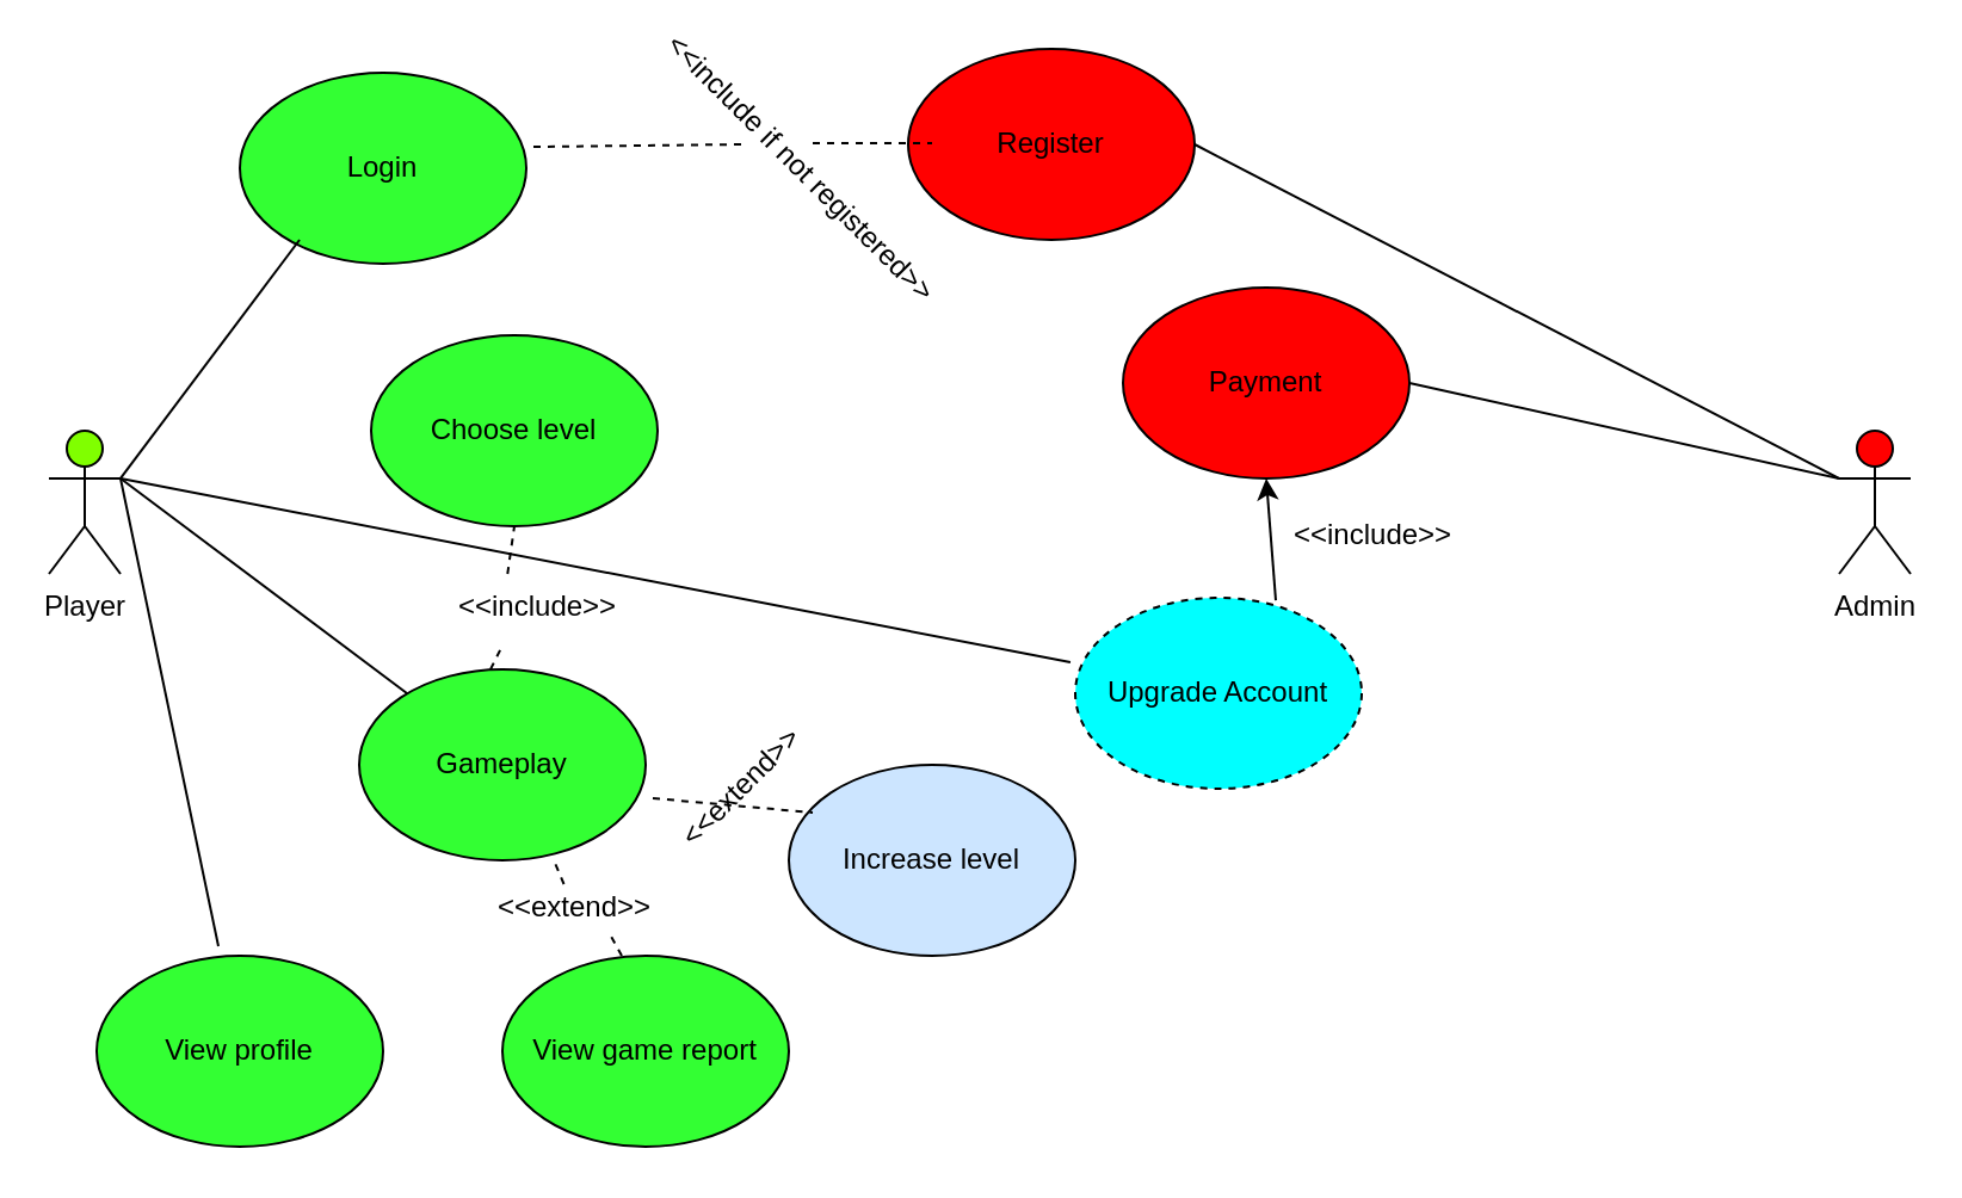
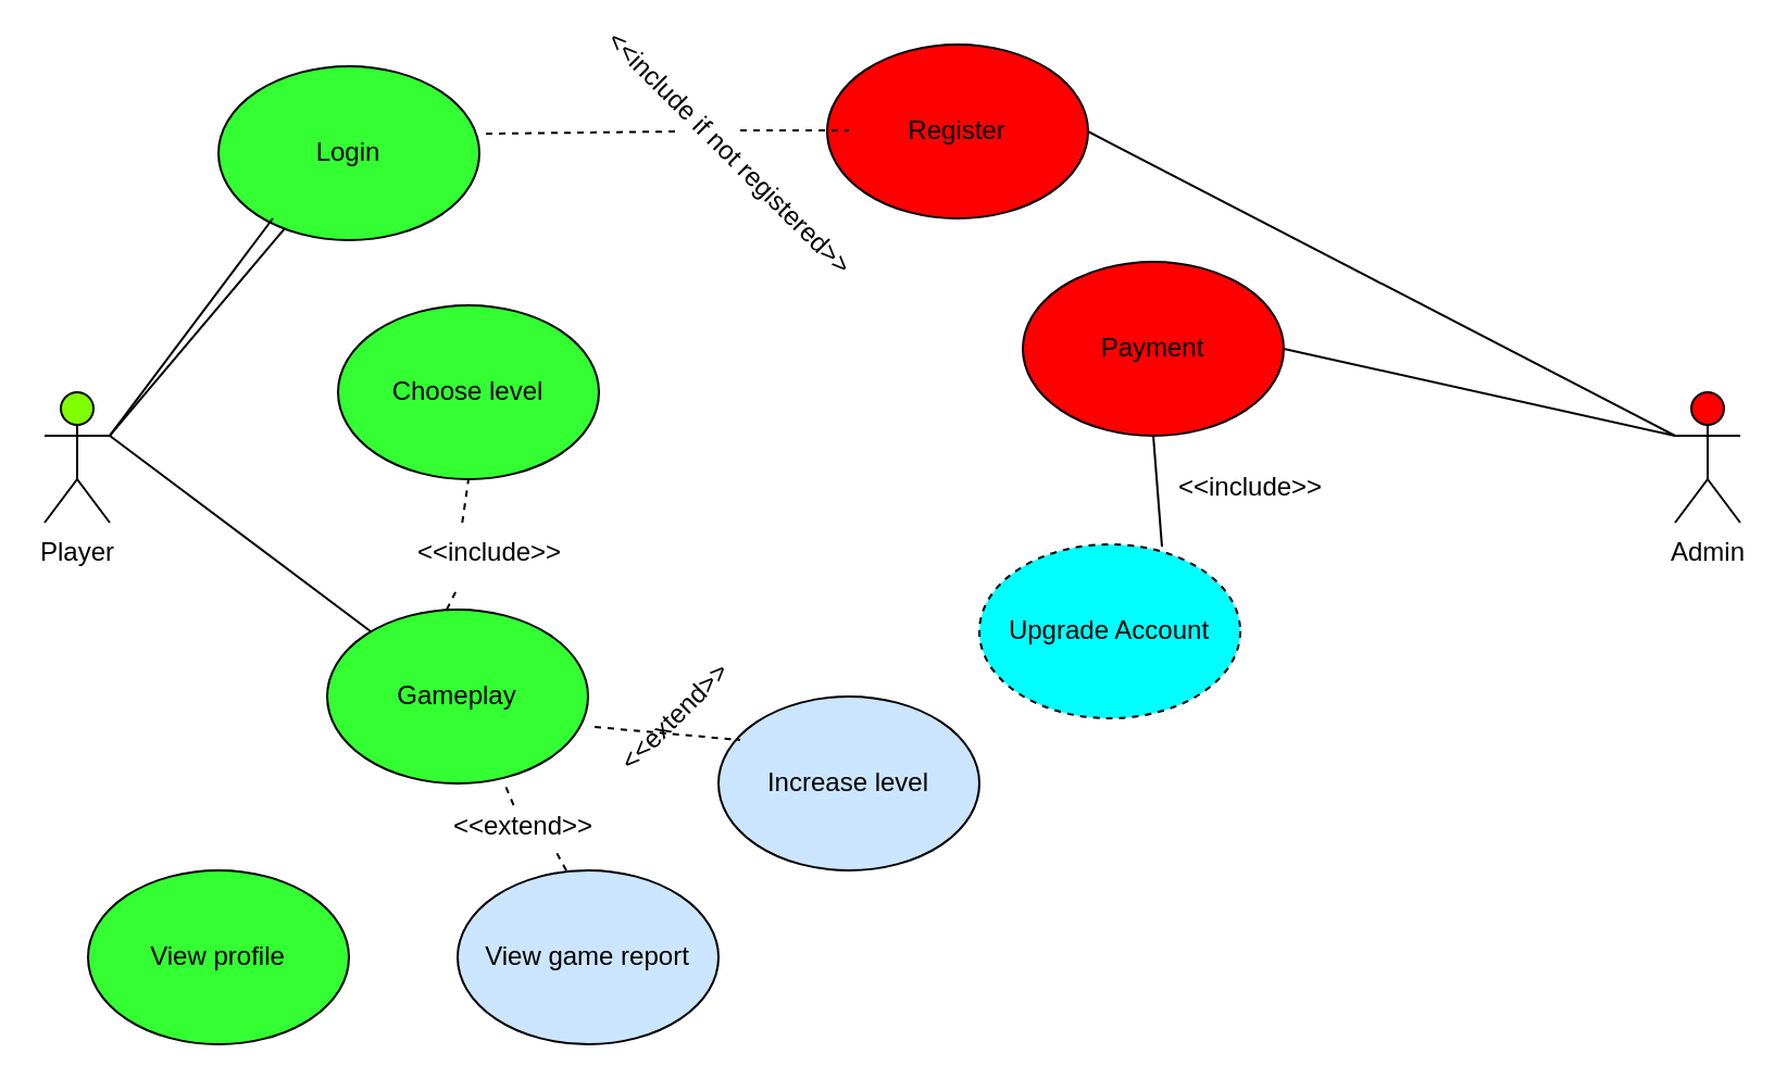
  <mxCell id="0" />
  <mxCell id="1" parent="0" />
  <mxCell id="2" value="Player" style="shape=umlActor;verticalLabelPosition=bottom;labelBackgroundColor=#ffffff;verticalAlign=top;html=1;outlineConnect=0;fillColor=#80FF00;" vertex="1" parent="1"><mxGeometry x="20" y="180" width="30" height="60" as="geometry" /></mxCell>
  <mxCell id="3" value="Login&lt;br&gt;" style="ellipse;whiteSpace=wrap;html=1;fillColor=#33FF33;" vertex="1" parent="1"><mxGeometry x="100" y="30" width="120" height="80" as="geometry" /></mxCell>
  <mxCell id="4" value="Choose level" style="ellipse;whiteSpace=wrap;html=1;fillColor=#33FF33;" vertex="1" parent="1"><mxGeometry x="155" y="140" width="120" height="80" as="geometry" /></mxCell>
  <mxCell id="5" value="Gameplay" style="ellipse;whiteSpace=wrap;html=1;fillColor=#33FF33;" vertex="1" parent="1"><mxGeometry x="150" y="280" width="120" height="80" as="geometry" /></mxCell>
  <mxCell id="6" value="View profile&lt;br&gt;" style="ellipse;whiteSpace=wrap;html=1;fillColor=#33FF33;" vertex="1" parent="1"><mxGeometry x="40" y="400" width="120" height="80" as="geometry" /></mxCell>
  <mxCell id="7" value="Upgrade Account&lt;br&gt;" style="ellipse;whiteSpace=wrap;html=1;fillColor=#00FFFF;dashed=1;" vertex="1" parent="1"><mxGeometry x="450" y="250" width="120" height="80" as="geometry" /></mxCell>
- <mxCell id="8" value="View game report" style="ellipse;whiteSpace=wrap;html=1;fillColor=#33ff33;" vertex="1" parent="1"><mxGeometry x="210" y="400" width="120" height="80" as="geometry" /></mxCell>
+ <mxCell id="8" value="View game report" style="ellipse;whiteSpace=wrap;html=1;fillColor=#CCE5FF;" vertex="1" parent="1"><mxGeometry x="210" y="400" width="120" height="80" as="geometry" /></mxCell>
  <mxCell id="9" value="Register" style="ellipse;whiteSpace=wrap;html=1;fillColor=#FF0000;" vertex="1" parent="1"><mxGeometry x="380" y="20" width="120" height="80" as="geometry" /></mxCell>
  <mxCell id="10" value="Payment" style="ellipse;whiteSpace=wrap;html=1;fillColor=#FF0000;" vertex="1" parent="1"><mxGeometry x="470" y="120" width="120" height="80" as="geometry" /></mxCell>
  <mxCell id="11" value="Increase level" style="ellipse;whiteSpace=wrap;html=1;fillColor=#CCE5FF;" vertex="1" parent="1"><mxGeometry x="330" y="320" width="120" height="80" as="geometry" /></mxCell>
  <mxCell id="12" value="" style="endArrow=none;dashed=1;html=1;exitX=1.025;exitY=0.388;exitDx=0;exitDy=0;exitPerimeter=0;" edge="1" parent="1" source="3"><mxGeometry width="50" height="50" relative="1" as="geometry"><mxPoint x="280" y="60" as="sourcePoint" /><mxPoint x="310" y="60" as="targetPoint" /></mxGeometry></mxCell>
  <mxCell id="13" value="" style="endArrow=none;dashed=1;html=1;" edge="1" parent="1"><mxGeometry width="50" height="50" relative="1" as="geometry"><mxPoint x="340" y="59.5" as="sourcePoint" /><mxPoint x="390" y="59.5" as="targetPoint" /><Array as="points"><mxPoint x="370" y="59.5" /></Array></mxGeometry></mxCell>
  <mxCell id="14" value="&amp;lt;&amp;lt;include if not registered&amp;gt;&amp;gt;" style="text;html=1;align=center;verticalAlign=middle;resizable=0;points=[];autosize=1;rotation=45;" vertex="1" parent="1"><mxGeometry x="250" y="60" width="170" height="20" as="geometry" /></mxCell>
- <mxCell id="15" value="" style="endArrow=none;html=1;entryX=-0.017;entryY=0.338;entryDx=0;entryDy=0;entryPerimeter=0;exitX=1;exitY=0.333;exitDx=0;exitDy=0;exitPerimeter=0;" edge="1" parent="1" source="2" target="7"><mxGeometry width="50" height="50" relative="1" as="geometry"><mxPoint x="60" y="230" as="sourcePoint" /><mxPoint x="450" y="270" as="targetPoint" /></mxGeometry></mxCell>
  <mxCell id="16" value="" style="endArrow=none;html=1;exitX=1;exitY=0.333;exitDx=0;exitDy=0;exitPerimeter=0;" edge="1" parent="1" source="2"><mxGeometry width="50" height="50" relative="1" as="geometry"><mxPoint x="75" y="150" as="sourcePoint" /><mxPoint x="125" y="100" as="targetPoint" /></mxGeometry></mxCell>
- <mxCell id="17" value="" style="endArrow=none;html=1;exitX=1;exitY=0.333;exitDx=0;exitDy=0;exitPerimeter=0;entryX=0.425;entryY=-0.05;entryDx=0;entryDy=0;entryPerimeter=0;" edge="1" parent="1" source="2" target="6"><mxGeometry width="50" height="50" relative="1" as="geometry"><mxPoint x="50" y="330" as="sourcePoint" /><mxPoint x="100" y="280" as="targetPoint" /></mxGeometry></mxCell>
+ <mxCell id="17" value="" style="endArrow=none;html=1;exitX=1;exitY=0.333;exitDx=0;exitDy=0;exitPerimeter=0;" edge="1" parent="1" source="2" target="3"><mxGeometry width="50" height="50" relative="1" as="geometry"><mxPoint x="50" y="330" as="sourcePoint" /><mxPoint x="100" y="280" as="targetPoint" /></mxGeometry></mxCell>
  <mxCell id="18" value="" style="endArrow=none;html=1;" edge="1" parent="1" target="5"><mxGeometry width="50" height="50" relative="1" as="geometry"><mxPoint x="50" y="200" as="sourcePoint" /><mxPoint x="150" y="250" as="targetPoint" /></mxGeometry></mxCell>
  <mxCell id="19" value="" style="endArrow=none;dashed=1;html=1;entryX=0.5;entryY=1;entryDx=0;entryDy=0;" edge="1" parent="1" source="23" target="4"><mxGeometry width="50" height="50" relative="1" as="geometry"><mxPoint x="205" y="280" as="sourcePoint" /><mxPoint x="255" y="230" as="targetPoint" /></mxGeometry></mxCell>
  <mxCell id="20" value="Admin" style="shape=umlActor;verticalLabelPosition=bottom;labelBackgroundColor=#ffffff;verticalAlign=top;html=1;outlineConnect=0;fillColor=#FF0000;" vertex="1" parent="1"><mxGeometry x="770" y="180" width="30" height="60" as="geometry" /></mxCell>
  <mxCell id="21" value="" style="endArrow=none;html=1;exitX=1;exitY=0.5;exitDx=0;exitDy=0;" edge="1" parent="1" source="9"><mxGeometry width="50" height="50" relative="1" as="geometry"><mxPoint x="720" y="250" as="sourcePoint" /><mxPoint x="770" y="200" as="targetPoint" /></mxGeometry></mxCell>
  <mxCell id="22" value="" style="endArrow=none;html=1;exitX=1;exitY=0.5;exitDx=0;exitDy=0;" edge="1" parent="1" source="10"><mxGeometry width="50" height="50" relative="1" as="geometry"><mxPoint x="720" y="250" as="sourcePoint" /><mxPoint x="770" y="200" as="targetPoint" /></mxGeometry></mxCell>
  <mxCell id="23" value="&amp;lt;&amp;lt;include&amp;gt;&amp;gt;" style="text;html=1;" vertex="1" parent="1"><mxGeometry x="190" y="240" width="40" height="30" as="geometry" /></mxCell>
  <mxCell id="24" value="" style="endArrow=none;dashed=1;html=1;entryX=0.5;entryY=1;entryDx=0;entryDy=0;" edge="1" parent="1" target="23"><mxGeometry width="50" height="50" relative="1" as="geometry"><mxPoint x="205" y="280" as="sourcePoint" /><mxPoint x="230" y="220" as="targetPoint" /></mxGeometry></mxCell>
- <mxCell id="25" value="" style="endArrow=classic;html=1;exitX=0.7;exitY=0.013;exitDx=0;exitDy=0;exitPerimeter=0;entryX=0.5;entryY=1;entryDx=0;entryDy=0;" edge="1" parent="1" source="7" target="10"><mxGeometry width="50" height="50" relative="1" as="geometry"><mxPoint x="534" y="251.04" as="sourcePoint" /><mxPoint x="530" y="240" as="targetPoint" /></mxGeometry></mxCell>
+ <mxCell id="25" value="" style="endArrow=none;html=1;exitX=0.7;exitY=0.013;exitDx=0;exitDy=0;exitPerimeter=0;entryX=0.5;entryY=1;entryDx=0;entryDy=0;" edge="1" parent="1" source="7" target="10"><mxGeometry width="50" height="50" relative="1" as="geometry"><mxPoint x="534" y="251.04" as="sourcePoint" /><mxPoint x="530" y="240" as="targetPoint" /></mxGeometry></mxCell>
  <mxCell id="26" value="&amp;lt;&amp;lt;include&amp;gt;&amp;gt;" style="text;html=1;" vertex="1" parent="1"><mxGeometry x="540" y="210" width="40" height="30" as="geometry" /></mxCell>
  <mxCell id="27" value="" style="endArrow=none;dashed=1;html=1;entryX=0.683;entryY=1.013;entryDx=0;entryDy=0;entryPerimeter=0;" edge="1" parent="1" source="29" target="5"><mxGeometry width="50" height="50" relative="1" as="geometry"><mxPoint x="260" y="400" as="sourcePoint" /><mxPoint x="310" y="350" as="targetPoint" /></mxGeometry></mxCell>
  <mxCell id="28" value="" style="endArrow=none;dashed=1;html=1;exitX=1.025;exitY=0.675;exitDx=0;exitDy=0;exitPerimeter=0;" edge="1" parent="1" source="5"><mxGeometry width="50" height="50" relative="1" as="geometry"><mxPoint x="290" y="390" as="sourcePoint" /><mxPoint x="340" y="340" as="targetPoint" /></mxGeometry></mxCell>
  <mxCell id="29" value="&amp;lt;&amp;lt;extend&amp;gt;&amp;gt;" style="text;html=1;align=center;verticalAlign=middle;resizable=0;points=[];autosize=1;" vertex="1" parent="1"><mxGeometry x="200" y="370" width="80" height="20" as="geometry" /></mxCell>
  <mxCell id="30" value="" style="endArrow=none;dashed=1;html=1;entryX=0.683;entryY=1.013;entryDx=0;entryDy=0;entryPerimeter=0;" edge="1" parent="1" target="29"><mxGeometry width="50" height="50" relative="1" as="geometry"><mxPoint x="260" y="400" as="sourcePoint" /><mxPoint x="231.96" y="361.04" as="targetPoint" /></mxGeometry></mxCell>
  <mxCell id="31" value="&amp;lt;&amp;lt;extend&amp;gt;&amp;gt;" style="text;html=1;align=center;verticalAlign=middle;resizable=0;points=[];autosize=1;rotation=-45;" vertex="1" parent="1"><mxGeometry x="270" y="320" width="80" height="20" as="geometry" /></mxCell>
